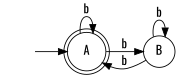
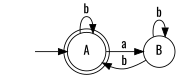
  digraph {
    fontname=Oswald
    rankdir=LR
    node [fontname=Oswald margin=0 shape=circle]
    edge [fontname=Oswald]
    A [shape=doublecircle]
    B
    " " [color=white]
    A -> A [label=b]
-   A -> B [label=b]
+   A -> B [label=a]
    B -> A [label=b]
    B -> B [label=b]
    " " -> A
  }
